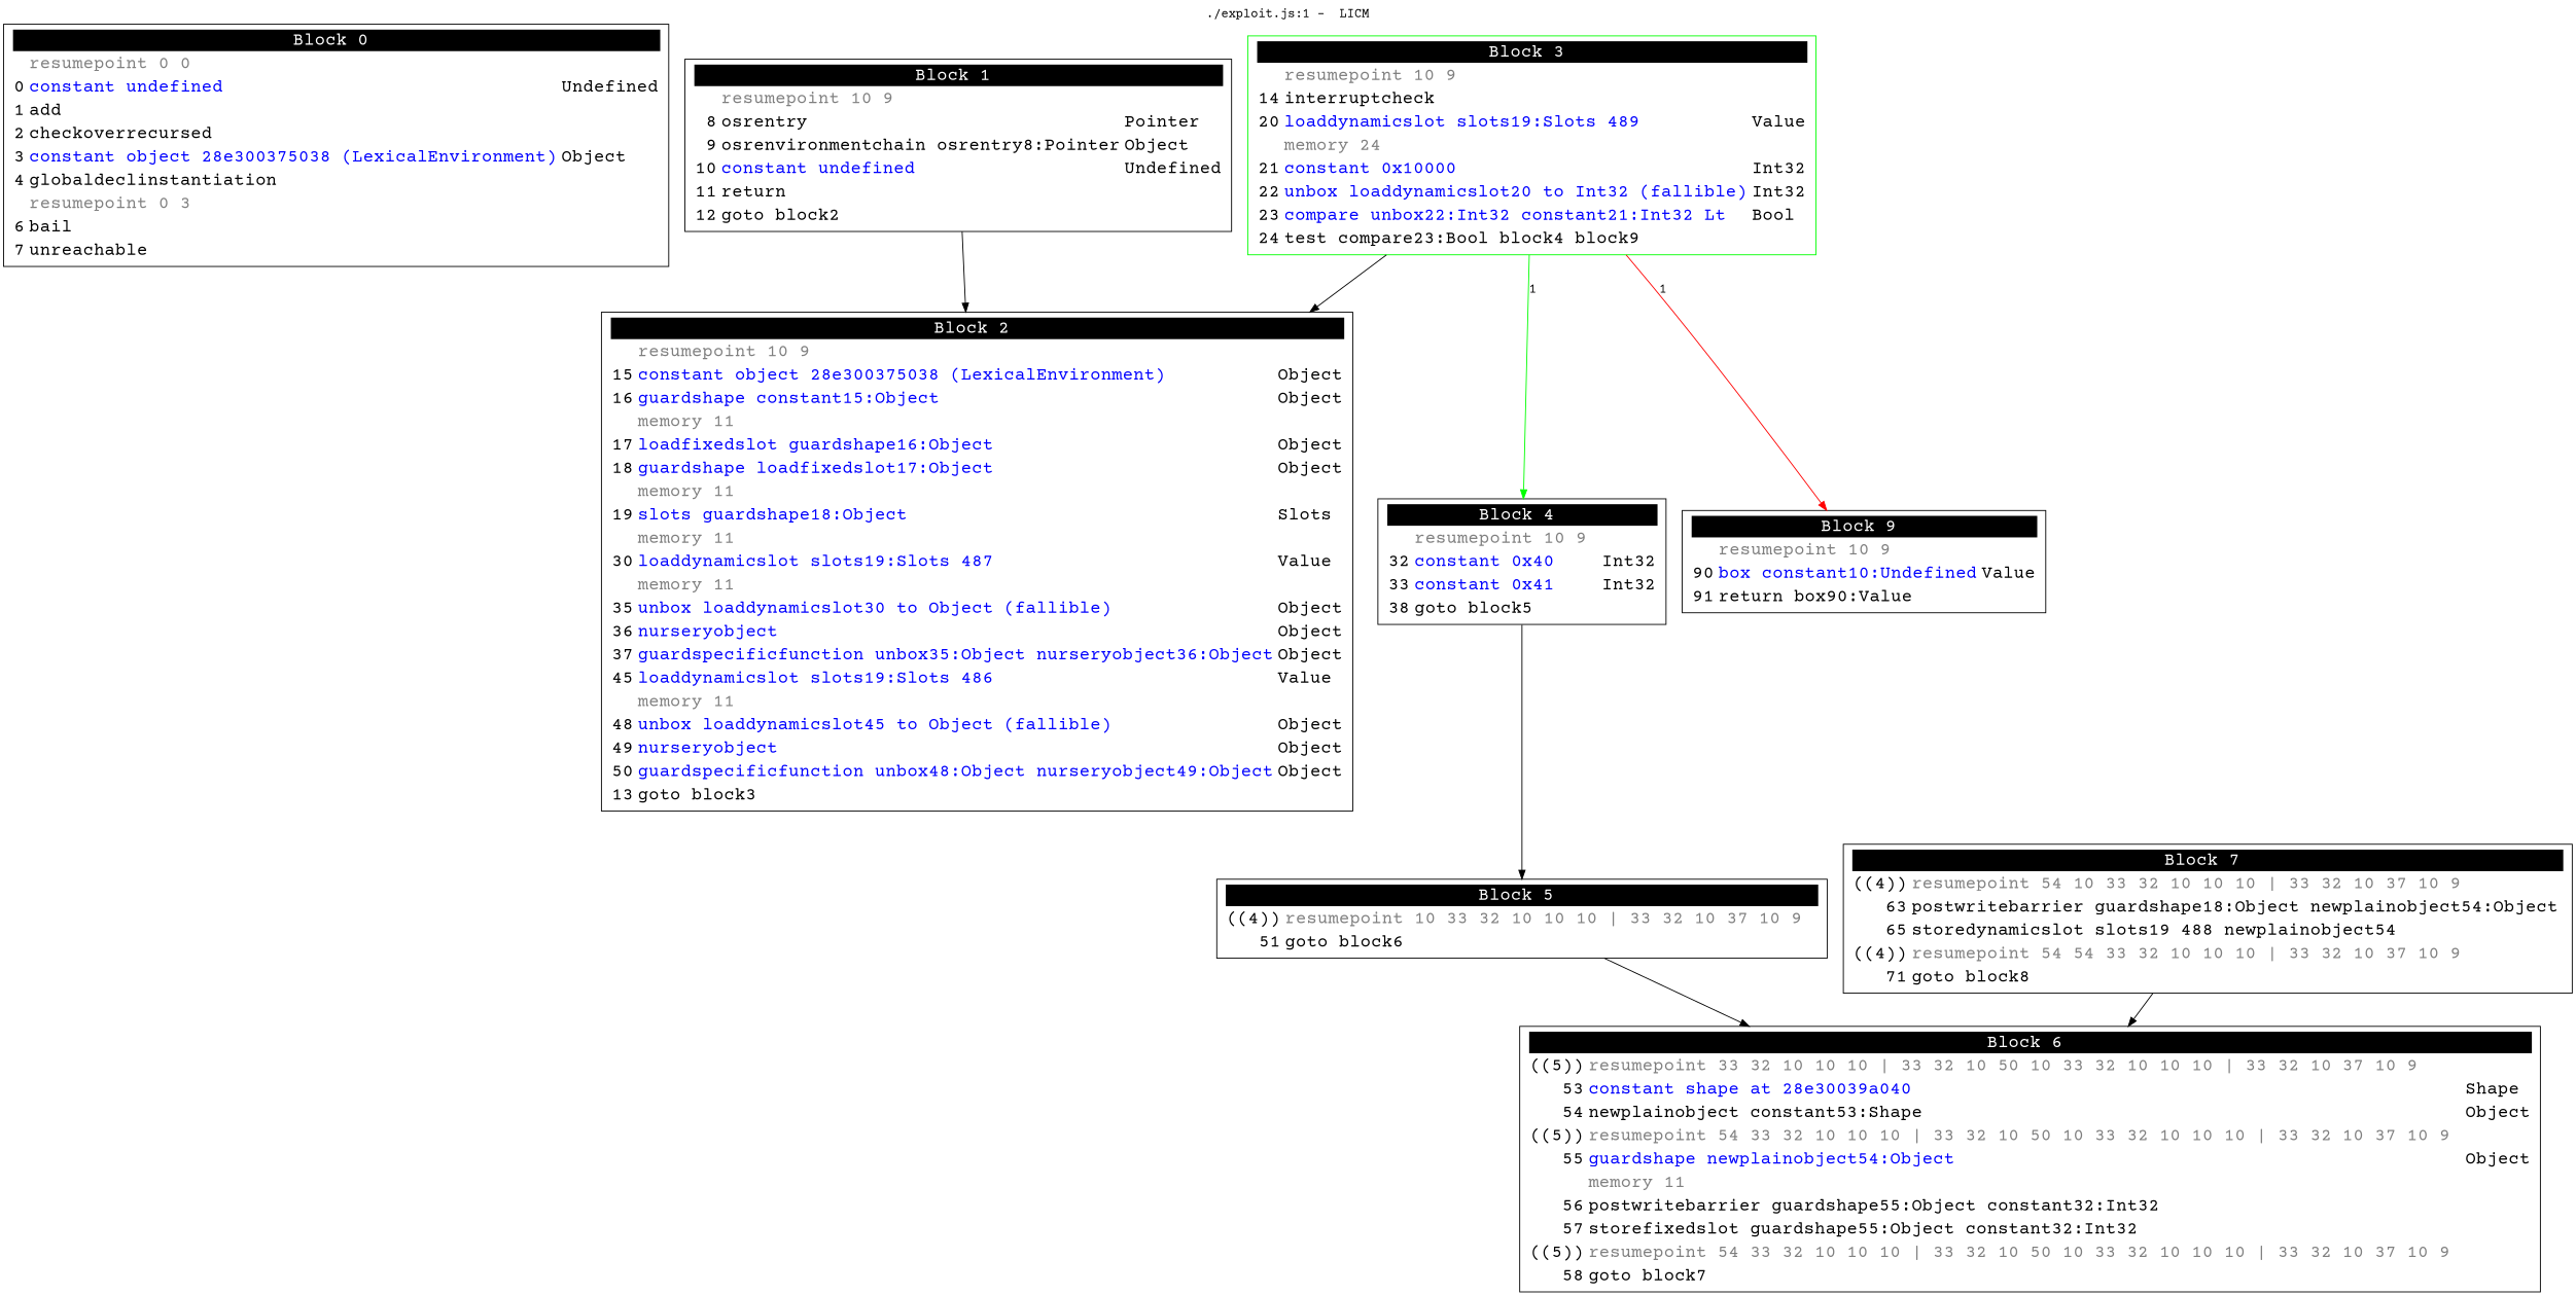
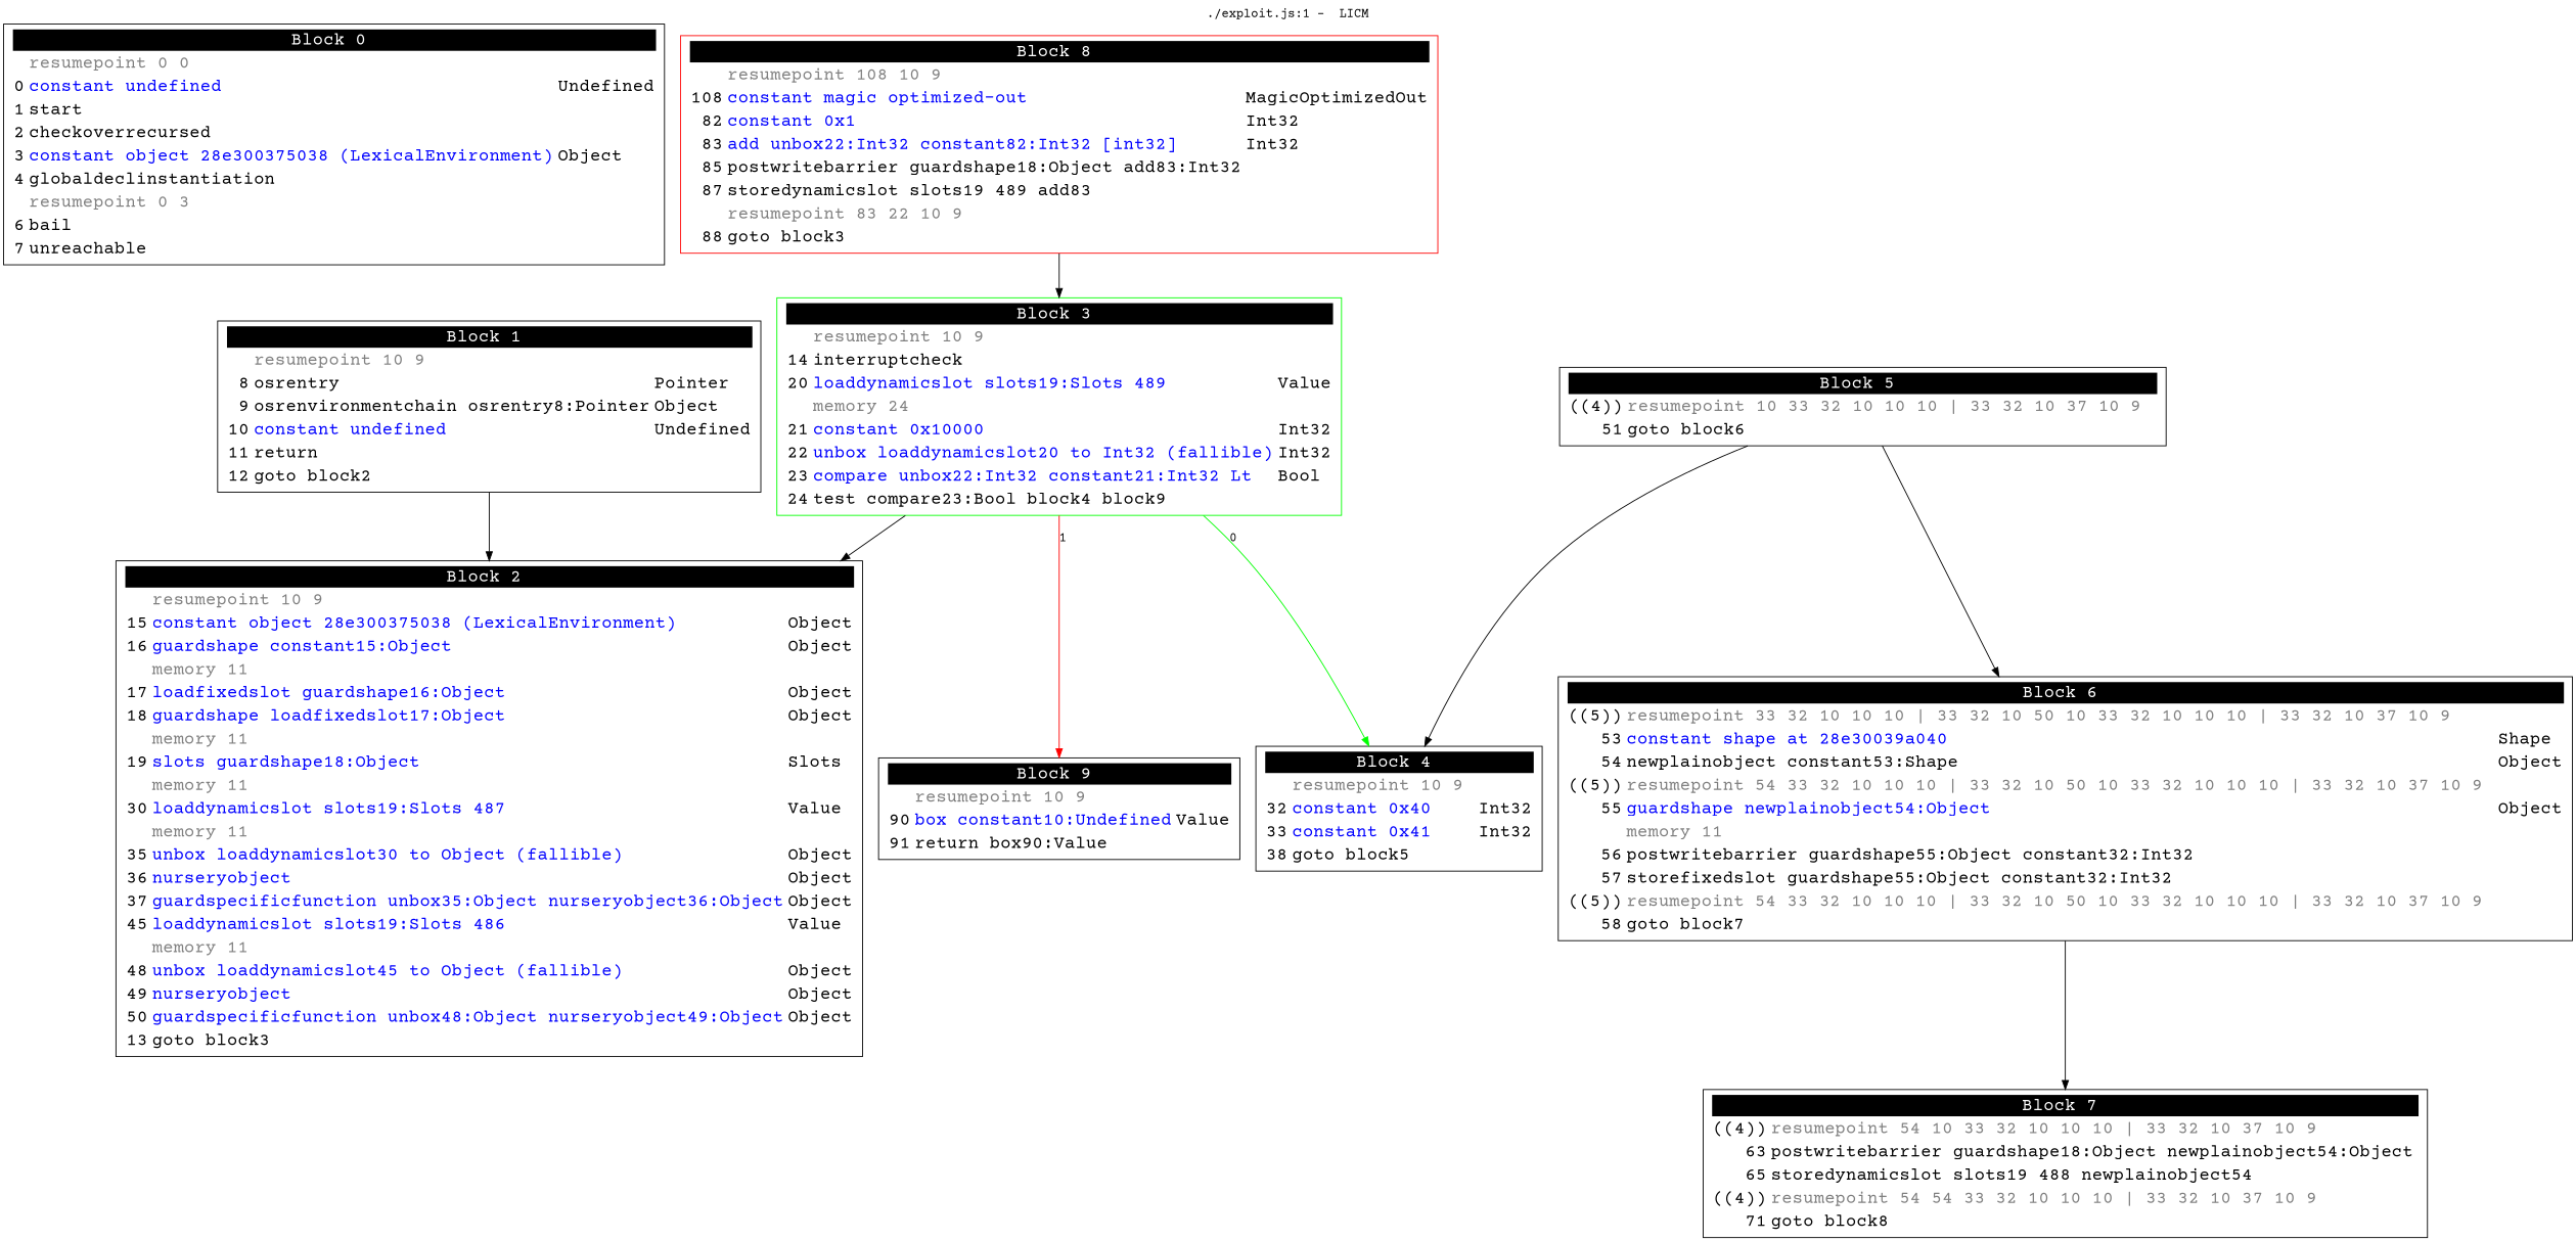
  digraph {
    fontname="Courier Prime"
    label="./exploit.js:1 -  LICM"
    labelfontsize=30
    labelloc=t
    rankdir=TB
    splines=true
    node [fontname="Courier Prime" fontsize=20 shape=box]
    edge [fontname="Courier Prime"]
-   n1 [label=<<table border="0" cellborder="0" cellpadding="1"><tr><td align="center" bgcolor="black" colspan="3"><font color="white">Block 0 </font></td></tr><tr><td align="left"></td><td align="left"><font color="grey50">resumepoint 0 0 </font></td><td></td></tr><tr><td align="right" port="i0">0</td><td align="left"><font color="blue">constant undefined</font></td><td align="left">Undefined</td></tr><tr><td align="right" port="i1">1</td><td align="left">add</td></tr><tr><td align="right" port="i2">2</td><td align="left">checkoverrecursed</td></tr><tr><td align="right" port="i3">3</td><td align="left"><font color="blue">constant object 28e300375038 (LexicalEnvironment)</font></td><td align="left">Object</td></tr><tr><td align="right" port="i4">4</td><td align="left">globaldeclinstantiation</td></tr><tr><td align="left"></td><td align="left"><font color="grey50">resumepoint 0 3 </font></td><td></td></tr><tr><td align="right" port="i6">6</td><td align="left">bail</td></tr><tr><td align="right" port="i7">7</td><td align="left">unreachable</td></tr></table>>]
+   n1 [label=<<table border="0" cellborder="0" cellpadding="1"><tr><td align="center" bgcolor="black" colspan="3"><font color="white">Block 0 </font></td></tr><tr><td align="left"></td><td align="left"><font color="grey50">resumepoint 0 0 </font></td><td></td></tr><tr><td align="right" port="i0">0</td><td align="left"><font color="blue">constant undefined</font></td><td align="left">Undefined</td></tr><tr><td align="right" port="i1">1</td><td align="left">start</td></tr><tr><td align="right" port="i2">2</td><td align="left">checkoverrecursed</td></tr><tr><td align="right" port="i3">3</td><td align="left"><font color="blue">constant object 28e300375038 (LexicalEnvironment)</font></td><td align="left">Object</td></tr><tr><td align="right" port="i4">4</td><td align="left">globaldeclinstantiation</td></tr><tr><td align="left"></td><td align="left"><font color="grey50">resumepoint 0 3 </font></td><td></td></tr><tr><td align="right" port="i6">6</td><td align="left">bail</td></tr><tr><td align="right" port="i7">7</td><td align="left">unreachable</td></tr></table>>]
    n2 [label=<<table border="0" cellborder="0" cellpadding="1"><tr><td align="center" bgcolor="black" colspan="3"><font color="white">Block 1 </font></td></tr><tr><td align="left"></td><td align="left"><font color="grey50">resumepoint 10 9 </font></td><td></td></tr><tr><td align="right" port="i8">8</td><td align="left">osrentry</td><td align="left">Pointer</td></tr><tr><td align="right" port="i9">9</td><td align="left">osrenvironmentchain osrentry8:Pointer</td><td align="left">Object</td></tr><tr><td align="right" port="i10">10</td><td align="left"><font color="blue">constant undefined</font></td><td align="left">Undefined</td></tr><tr><td align="right" port="i11">11</td><td align="left">return</td></tr><tr><td align="right" port="i12">12</td><td align="left">goto block2</td></tr></table>>]
    n3 [label=<<table border="0" cellborder="0" cellpadding="1"><tr><td align="center" bgcolor="black" colspan="3"><font color="white">Block 2 </font></td></tr><tr><td align="left"></td><td align="left"><font color="grey50">resumepoint 10 9 </font></td><td></td></tr><tr><td align="right" port="i15">15</td><td align="left"><font color="blue">constant object 28e300375038 (LexicalEnvironment)</font></td><td align="left">Object</td></tr><tr><td align="right" port="i16">16</td><td align="left"><font color="blue">guardshape constant15:Object</font></td><td align="left">Object</td></tr><tr><td align="left"></td><td align="left"><font color="grey50">memory 11 </font></td><td></td></tr><tr><td align="right" port="i17">17</td><td align="left"><font color="blue">loadfixedslot guardshape16:Object</font></td><td align="left">Object</td></tr><tr><td align="right" port="i18">18</td><td align="left"><font color="blue">guardshape loadfixedslot17:Object</font></td><td align="left">Object</td></tr><tr><td align="left"></td><td align="left"><font color="grey50">memory 11 </font></td><td></td></tr><tr><td align="right" port="i19">19</td><td align="left"><font color="blue">slots guardshape18:Object</font></td><td align="left">Slots</td></tr><tr><td align="left"></td><td align="left"><font color="grey50">memory 11 </font></td><td></td></tr><tr><td align="right" port="i30">30</td><td align="left"><font color="blue">loaddynamicslot slots19:Slots 487</font></td><td align="left">Value</td></tr><tr><td align="left"></td><td align="left"><font color="grey50">memory 11 </font></td><td></td></tr><tr><td align="right" port="i35">35</td><td align="left"><font color="blue">unbox loaddynamicslot30 to Object (fallible)</font></td><td align="left">Object</td></tr><tr><td align="right" port="i36">36</td><td align="left"><font color="blue">nurseryobject</font></td><td align="left">Object</td></tr><tr><td align="right" port="i37">37</td><td align="left"><font color="blue">guardspecificfunction unbox35:Object nurseryobject36:Object</font></td><td align="left">Object</td></tr><tr><td align="right" port="i45">45</td><td align="left"><font color="blue">loaddynamicslot slots19:Slots 486</font></td><td align="left">Value</td></tr><tr><td align="left"></td><td align="left"><font color="grey50">memory 11 </font></td><td></td></tr><tr><td align="right" port="i48">48</td><td align="left"><font color="blue">unbox loaddynamicslot45 to Object (fallible)</font></td><td align="left">Object</td></tr><tr><td align="right" port="i49">49</td><td align="left"><font color="blue">nurseryobject</font></td><td align="left">Object</td></tr><tr><td align="right" port="i50">50</td><td align="left"><font color="blue">guardspecificfunction unbox48:Object nurseryobject49:Object</font></td><td align="left">Object</td></tr><tr><td align="right" port="i13">13</td><td align="left">goto block3</td></tr></table>>]
    n4 [color=green label=<<table border="0" cellborder="0" cellpadding="1"><tr><td align="center" bgcolor="black" colspan="3"><font color="white">Block 3 </font></td></tr><tr><td align="left"></td><td align="left"><font color="grey50">resumepoint 10 9 </font></td><td></td></tr><tr><td align="right" port="i14">14</td><td align="left">interruptcheck</td></tr><tr><td align="right" port="i20">20</td><td align="left"><font color="blue">loaddynamicslot slots19:Slots 489</font></td><td align="left">Value</td></tr><tr><td align="left"></td><td align="left"><font color="grey50">memory 24 </font></td><td></td></tr><tr><td align="right" port="i21">21</td><td align="left"><font color="blue">constant 0x10000</font></td><td align="left">Int32</td></tr><tr><td align="right" port="i22">22</td><td align="left"><font color="blue">unbox loaddynamicslot20 to Int32 (fallible)</font></td><td align="left">Int32</td></tr><tr><td align="right" port="i23">23</td><td align="left"><font color="blue">compare unbox22:Int32 constant21:Int32 Lt</font></td><td align="left">Bool</td></tr><tr><td align="right" port="i24">24</td><td align="left">test compare23:Bool block4 block9</td></tr></table>>]
    n5 [label=<<table border="0" cellborder="0" cellpadding="1"><tr><td align="center" bgcolor="black" colspan="3"><font color="white">Block 4 </font></td></tr><tr><td align="left"></td><td align="left"><font color="grey50">resumepoint 10 9 </font></td><td></td></tr><tr><td align="right" port="i32">32</td><td align="left"><font color="blue">constant 0x40</font></td><td align="left">Int32</td></tr><tr><td align="right" port="i33">33</td><td align="left"><font color="blue">constant 0x41</font></td><td align="left">Int32</td></tr><tr><td align="right" port="i38">38</td><td align="left">goto block5</td></tr></table>>]
    n6 [label=<<table border="0" cellborder="0" cellpadding="1"><tr><td align="center" bgcolor="black" colspan="3"><font color="white">Block 9 </font></td></tr><tr><td align="left"></td><td align="left"><font color="grey50">resumepoint 10 9 </font></td><td></td></tr><tr><td align="right" port="i90">90</td><td align="left"><font color="blue">box constant10:Undefined</font></td><td align="left">Value</td></tr><tr><td align="right" port="i91">91</td><td align="left">return box90:Value</td></tr></table>>]
    n7 [label=<<table border="0" cellborder="0" cellpadding="1"><tr><td align="center" bgcolor="black" colspan="3"><font color="white">Block 5 </font></td></tr><tr><td align="left">&#40;&#40;4&#41;&#41;</td><td align="left"><font color="grey50">resumepoint 10 33 32 10 10 10 | 33 32 10 37 10 9 </font></td><td></td></tr><tr><td align="right" port="i51">51</td><td align="left">goto block6</td></tr></table>>]
    n8 [label=<<table border="0" cellborder="0" cellpadding="1"><tr><td align="center" bgcolor="black" colspan="3"><font color="white">Block 6 </font></td></tr><tr><td align="left">&#40;&#40;5&#41;&#41;</td><td align="left"><font color="grey50">resumepoint 33 32 10 10 10 | 33 32 10 50 10 33 32 10 10 10 | 33 32 10 37 10 9 </font></td><td></td></tr><tr><td align="right" port="i53">53</td><td align="left"><font color="blue">constant shape at 28e30039a040</font></td><td align="left">Shape</td></tr><tr><td align="right" port="i54">54</td><td align="left">newplainobject constant53:Shape</td><td align="left">Object</td></tr><tr><td align="left">&#40;&#40;5&#41;&#41;</td><td align="left"><font color="grey50">resumepoint 54 33 32 10 10 10 | 33 32 10 50 10 33 32 10 10 10 | 33 32 10 37 10 9 </font></td><td></td></tr><tr><td align="right" port="i55">55</td><td align="left"><font color="blue">guardshape newplainobject54:Object</font></td><td align="left">Object</td></tr><tr><td align="left"></td><td align="left"><font color="grey50">memory 11 </font></td><td></td></tr><tr><td align="right" port="i56">56</td><td align="left">postwritebarrier guardshape55:Object constant32:Int32</td></tr><tr><td align="right" port="i57">57</td><td align="left">storefixedslot guardshape55:Object constant32:Int32</td></tr><tr><td align="left">&#40;&#40;5&#41;&#41;</td><td align="left"><font color="grey50">resumepoint 54 33 32 10 10 10 | 33 32 10 50 10 33 32 10 10 10 | 33 32 10 37 10 9 </font></td><td></td></tr><tr><td align="right" port="i58">58</td><td align="left">goto block7</td></tr></table>>]
    n9 [label=<<table border="0" cellborder="0" cellpadding="1"><tr><td align="center" bgcolor="black" colspan="3"><font color="white">Block 7 </font></td></tr><tr><td align="left">&#40;&#40;4&#41;&#41;</td><td align="left"><font color="grey50">resumepoint 54 10 33 32 10 10 10 | 33 32 10 37 10 9 </font></td><td></td></tr><tr><td align="right" port="i63">63</td><td align="left">postwritebarrier guardshape18:Object newplainobject54:Object</td></tr><tr><td align="right" port="i65">65</td><td align="left">storedynamicslot slots19 488 newplainobject54</td></tr><tr><td align="left">&#40;&#40;4&#41;&#41;</td><td align="left"><font color="grey50">resumepoint 54 54 33 32 10 10 10 | 33 32 10 37 10 9 </font></td><td></td></tr><tr><td align="right" port="i71">71</td><td align="left">goto block8</td></tr></table>>]
+   n10 [color=red label=<<table border="0" cellborder="0" cellpadding="1"><tr><td align="center" bgcolor="black" colspan="3"><font color="white">Block 8 </font></td></tr><tr><td align="left"></td><td align="left"><font color="grey50">resumepoint 108 10 9 </font></td><td></td></tr><tr><td align="right" port="i108">108</td><td align="left"><font color="blue">constant magic optimized-out</font></td><td align="left">MagicOptimizedOut</td></tr><tr><td align="right" port="i82">82</td><td align="left"><font color="blue">constant 0x1</font></td><td align="left">Int32</td></tr><tr><td align="right" port="i83">83</td><td align="left"><font color="blue">add unbox22:Int32 constant82:Int32 [int32]</font></td><td align="left">Int32</td></tr><tr><td align="right" port="i85">85</td><td align="left">postwritebarrier guardshape18:Object add83:Int32</td></tr><tr><td align="right" port="i87">87</td><td align="left">storedynamicslot slots19 489 add83</td></tr><tr><td align="left"></td><td align="left"><font color="grey50">resumepoint 83 22 10 9 </font></td><td></td></tr><tr><td align="right" port="i88">88</td><td align="left">goto block3</td></tr></table>>]
    n2 -> n3
    n4 -> n3
-   n4 -> n5 [color=green label=1]
+   n4 -> n5 [color=green label=0]
    n4 -> n6 [color=red label=1]
-   n5 -> n7
+   n7 -> n5
    n7 -> n8
-   n9 -> n8
+   n8 -> n9
+   n10 -> n4
  }
